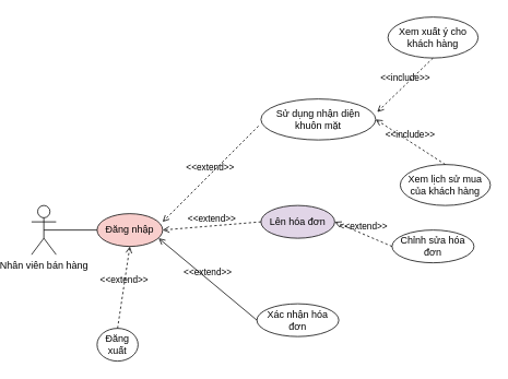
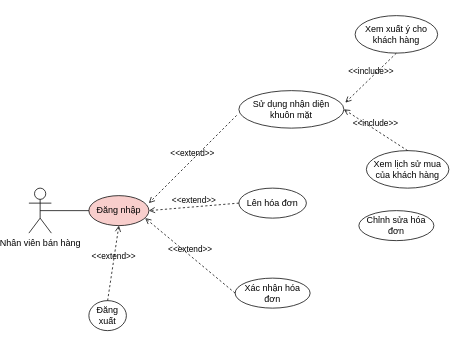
  <mxCell id="0" />
  <mxCell id="1" parent="0" />
  <mxCell id="2" value="Sử dụng nhận diện khuôn mặt&lt;br&gt;" style="ellipse;whiteSpace=wrap;html=1;" vertex="1" parent="1"><mxGeometry x="300" y="120" width="140" height="50" as="geometry" /></mxCell>
  <mxCell id="3" value="Xem xuất ý cho khách hàng&lt;br&gt;" style="ellipse;whiteSpace=wrap;html=1;" vertex="1" parent="1"><mxGeometry x="455" y="20" width="110" height="50" as="geometry" /></mxCell>
  <mxCell id="4" value="Xem lịch sử mua của khách hàng&lt;br&gt;" style="ellipse;whiteSpace=wrap;html=1;" vertex="1" parent="1"><mxGeometry x="470" y="200" width="110" height="50" as="geometry" /></mxCell>
- <mxCell id="5" value="Lên hóa đơn&lt;br&gt;" style="ellipse;whiteSpace=wrap;html=1;fillColor=#e1d5e7;" vertex="1" parent="1"><mxGeometry x="300" y="250" width="90" height="40" as="geometry" /></mxCell>
+ <mxCell id="5" value="Lên hóa đơn&lt;br&gt;" style="ellipse;whiteSpace=wrap;html=1;" vertex="1" parent="1"><mxGeometry x="300" y="250" width="90" height="40" as="geometry" /></mxCell>
  <mxCell id="6" value="Xác nhận hóa đơn&lt;br&gt;" style="ellipse;whiteSpace=wrap;html=1;" vertex="1" parent="1"><mxGeometry x="295" y="370" width="100" height="40" as="geometry" /></mxCell>
  <mxCell id="7" value="Chỉnh sửa hóa đơn" style="ellipse;whiteSpace=wrap;html=1;" vertex="1" parent="1"><mxGeometry x="460" y="280" width="100" height="40" as="geometry" /></mxCell>
- <mxCell id="8" value="&amp;lt;&amp;lt;extend&amp;gt;&amp;gt;" style="html=1;verticalAlign=bottom;labelBackgroundColor=none;endArrow=open;endFill=0;dashed=1;rounded=0;entryX=1;entryY=0.5;entryDx=0;entryDy=0;exitX=0;exitY=0.5;exitDx=0;exitDy=0;" edge="1" parent="1" source="7" target="5"><mxGeometry width="160" relative="1" as="geometry"><mxPoint x="530" y="330" as="sourcePoint" /><mxPoint x="600" y="190" as="targetPoint" /></mxGeometry></mxCell>
  <mxCell id="9" value="Đăng nhập&lt;br&gt;" style="ellipse;whiteSpace=wrap;html=1;fillColor=#f8cecc;" vertex="1" parent="1"><mxGeometry x="100" y="260" width="80" height="40" as="geometry" /></mxCell>
  <mxCell id="10" value="Đăng xuất" style="ellipse;whiteSpace=wrap;html=1;" vertex="1" parent="1"><mxGeometry x="100" y="400" width="50" height="40" as="geometry" /></mxCell>
  <mxCell id="11" value="" style="endArrow=none;html=1;rounded=0;exitX=0;exitY=0.5;exitDx=0;exitDy=0;entryX=0.5;entryY=0.5;entryDx=0;entryDy=0;entryPerimeter=0;" edge="1" parent="1" source="9" target="15"><mxGeometry width="50" height="50" relative="1" as="geometry"><mxPoint x="350" y="280" as="sourcePoint" /><mxPoint x="20" y="290" as="targetPoint" /></mxGeometry></mxCell>
  <mxCell id="12" value="&amp;lt;&amp;lt;extend&amp;gt;&amp;gt;" style="html=1;verticalAlign=bottom;labelBackgroundColor=none;endArrow=open;endFill=0;dashed=1;rounded=0;exitX=0.5;exitY=0;exitDx=0;exitDy=0;entryX=0.5;entryY=1;entryDx=0;entryDy=0;" edge="1" parent="1" source="10" target="9"><mxGeometry width="160" relative="1" as="geometry"><mxPoint x="395" y="340" as="sourcePoint" /><mxPoint x="380" y="530" as="targetPoint" /></mxGeometry></mxCell>
  <mxCell id="13" value="&amp;lt;&amp;lt;include&amp;gt;&amp;gt;" style="html=1;verticalAlign=bottom;labelBackgroundColor=none;endArrow=open;endFill=0;dashed=1;rounded=0;entryX=1.014;entryY=0.32;entryDx=0;entryDy=0;exitX=0.5;exitY=1;exitDx=0;exitDy=0;entryPerimeter=0;" edge="1" parent="1" source="3" target="2"><mxGeometry width="160" relative="1" as="geometry"><mxPoint x="500" y="80" as="sourcePoint" /><mxPoint x="520" y="250" as="targetPoint" /></mxGeometry></mxCell>
  <mxCell id="14" value="&amp;lt;&amp;lt;include&amp;gt;&amp;gt;" style="html=1;verticalAlign=bottom;labelBackgroundColor=none;endArrow=open;endFill=0;dashed=1;rounded=0;entryX=1;entryY=0.5;entryDx=0;entryDy=0;exitX=0.5;exitY=0;exitDx=0;exitDy=0;" edge="1" parent="1" source="4" target="2"><mxGeometry width="160" relative="1" as="geometry"><mxPoint x="415" y="80" as="sourcePoint" /><mxPoint x="430" y="120" as="targetPoint" /></mxGeometry></mxCell>
  <mxCell id="15" value="Nhân viên bán hàng&lt;br&gt;" style="shape=umlActor;verticalLabelPosition=bottom;verticalAlign=top;html=1;outlineConnect=0;" vertex="1" parent="1"><mxGeometry x="20" y="250" width="30" height="60" as="geometry" /></mxCell>
  <mxCell id="16" value="&amp;lt;&amp;lt;extend&amp;gt;&amp;gt;" style="html=1;verticalAlign=bottom;labelBackgroundColor=none;endArrow=open;endFill=0;dashed=1;rounded=0;entryX=1;entryY=0.5;entryDx=0;entryDy=0;exitX=0;exitY=0.5;exitDx=0;exitDy=0;" edge="1" parent="1" source="5" target="9"><mxGeometry width="160" relative="1" as="geometry"><mxPoint x="670" y="340" as="sourcePoint" /><mxPoint x="595" y="340" as="targetPoint" /></mxGeometry></mxCell>
- <mxCell id="17" value="&amp;lt;&amp;lt;extend&amp;gt;&amp;gt;" style="html=1;verticalAlign=bottom;labelBackgroundColor=none;endArrow=open;endFill=0;dashed=0;rounded=0;entryX=0.938;entryY=0.75;entryDx=0;entryDy=0;exitX=0;exitY=0.5;exitDx=0;exitDy=0;entryPerimeter=0;" edge="1" parent="1" source="6" target="9"><mxGeometry width="160" relative="1" as="geometry"><mxPoint x="505" y="340" as="sourcePoint" /><mxPoint x="190" y="290" as="targetPoint" /></mxGeometry></mxCell>
+ <mxCell id="17" value="&amp;lt;&amp;lt;extend&amp;gt;&amp;gt;" style="html=1;verticalAlign=bottom;labelBackgroundColor=none;endArrow=open;endFill=0;dashed=1;rounded=0;entryX=0.938;entryY=0.75;entryDx=0;entryDy=0;exitX=0;exitY=0.5;exitDx=0;exitDy=0;entryPerimeter=0;" edge="1" parent="1" source="6" target="9"><mxGeometry width="160" relative="1" as="geometry"><mxPoint x="505" y="340" as="sourcePoint" /><mxPoint x="190" y="290" as="targetPoint" /></mxGeometry></mxCell>
  <mxCell id="18" value="&amp;lt;&amp;lt;extend&amp;gt;&amp;gt;" style="html=1;verticalAlign=bottom;labelBackgroundColor=none;endArrow=open;endFill=0;dashed=1;rounded=0;exitX=-0.021;exitY=0.66;exitDx=0;exitDy=0;exitPerimeter=0;" edge="1" parent="1" source="2"><mxGeometry width="160" relative="1" as="geometry"><mxPoint x="470" y="140" as="sourcePoint" /><mxPoint x="180" y="270" as="targetPoint" /></mxGeometry></mxCell>
